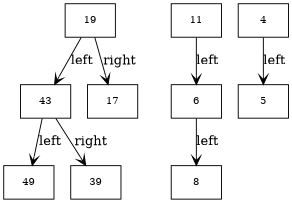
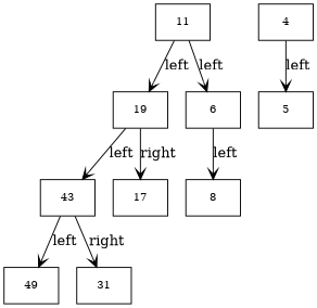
  digraph {
    rankdir=TB
    node [fillcolor=white fontsize=11 shape=box style=filled]
    edge [arrowhead=open color="#000000" fontcolor="#000000"]
    43
    49
-   31 [label=39]
+   31
    19
    17
    11
    6
    8
    4
    5
    43 -> 49 [label=left]
    43 -> 31 [label=right]
    19 -> 43 [label=left]
    19 -> 17 [label=right]
+   11 -> 19 [label=left]
    11 -> 6 [label=left]
    6 -> 8 [label=left]
    4 -> 5 [label=left]
  }
